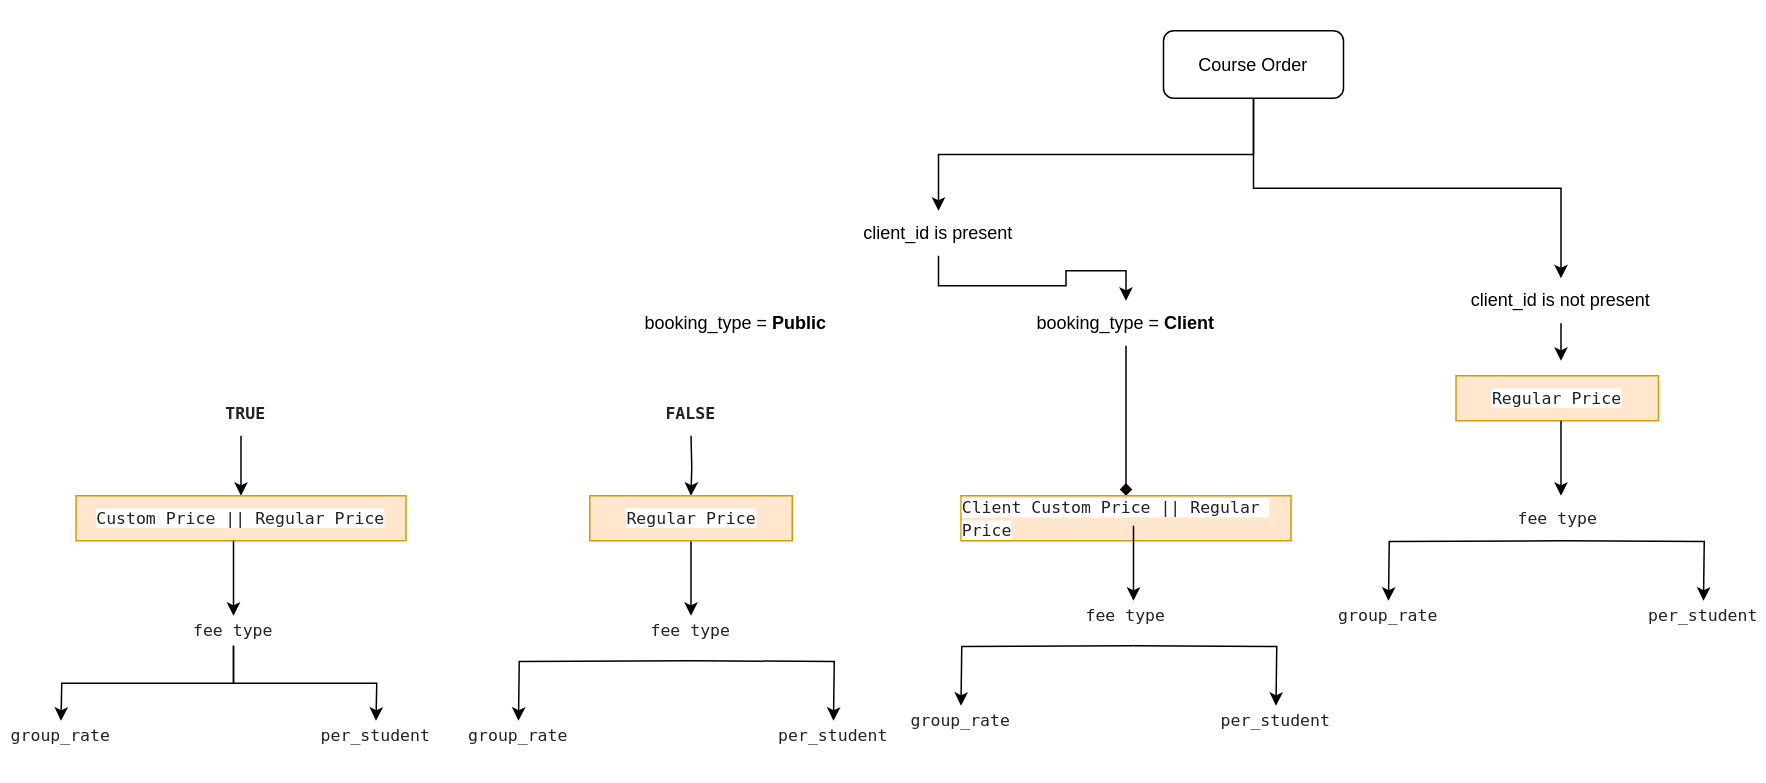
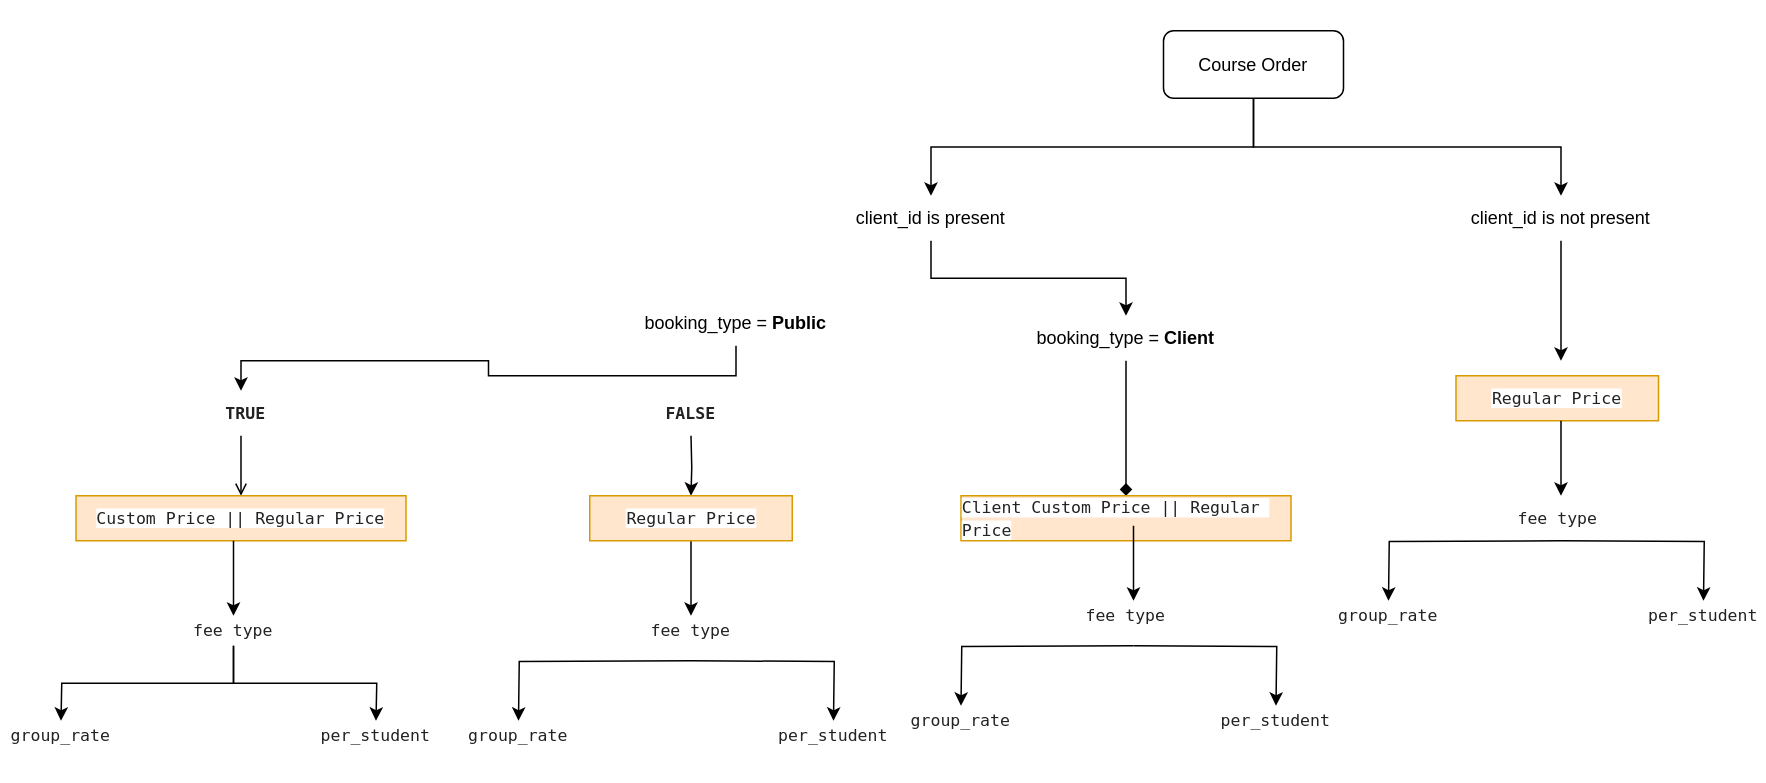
  <mxCell id="0" />
  <mxCell id="1" parent="0" />
  <mxCell id="2" style="edgeStyle=orthogonalEdgeStyle;rounded=0;orthogonalLoop=1;jettySize=auto;html=1;exitX=0.5;exitY=1;exitDx=0;exitDy=0;" edge="1" parent="1" source="3" target="7"><mxGeometry relative="1" as="geometry" /></mxCell>
- <mxCell id="3" value="client_id is present" style="text;html=1;strokeColor=none;fillColor=none;align=center;verticalAlign=middle;whiteSpace=wrap;rounded=0;" vertex="1" parent="1"><mxGeometry x="560" y="140" width="130" height="30" as="geometry" /></mxCell>
+ <mxCell id="3" value="client_id is present" style="text;html=1;strokeColor=none;fillColor=none;align=center;verticalAlign=middle;whiteSpace=wrap;rounded=0;" vertex="1" parent="1"><mxGeometry x="555" y="130" width="130" height="30" as="geometry" /></mxCell>
+ <mxCell id="4" style="edgeStyle=orthogonalEdgeStyle;rounded=0;orthogonalLoop=1;jettySize=auto;html=1;exitX=0.5;exitY=1;exitDx=0;exitDy=0;entryX=0.5;entryY=0;entryDx=0;entryDy=0;" edge="1" parent="1" source="5" target="9"><mxGeometry relative="1" as="geometry" /></mxCell>
  <mxCell id="5" value="booking_type = &lt;b&gt;Public&lt;br&gt;&lt;/b&gt;" style="text;html=1;strokeColor=none;fillColor=none;align=center;verticalAlign=middle;whiteSpace=wrap;rounded=0;" vertex="1" parent="1"><mxGeometry x="425" y="200" width="130" height="30" as="geometry" /></mxCell>
  <mxCell id="6" style="edgeStyle=orthogonalEdgeStyle;rounded=0;orthogonalLoop=1;jettySize=auto;html=1;exitX=0.5;exitY=1;exitDx=0;exitDy=0;entryX=0.5;entryY=0;entryDx=0;entryDy=0;endArrow=diamond;" edge="1" parent="1" source="7" target="15"><mxGeometry relative="1" as="geometry" /></mxCell>
- <mxCell id="7" value="booking_type = &lt;b&gt;Client&lt;br&gt;&lt;/b&gt;" style="text;html=1;strokeColor=none;fillColor=none;align=center;verticalAlign=middle;whiteSpace=wrap;rounded=0;" vertex="1" parent="1"><mxGeometry x="685" y="200" width="130" height="30" as="geometry" /></mxCell>
- <mxCell id="8" style="edgeStyle=orthogonalEdgeStyle;rounded=0;orthogonalLoop=1;jettySize=auto;html=1;exitX=0.5;exitY=1;exitDx=0;exitDy=0;entryX=0.5;entryY=0;entryDx=0;entryDy=0;" edge="1" parent="1" source="9" target="10"><mxGeometry relative="1" as="geometry" /></mxCell>
+ <mxCell id="7" value="booking_type = &lt;b&gt;Client&lt;br&gt;&lt;/b&gt;" style="text;html=1;strokeColor=none;fillColor=none;align=center;verticalAlign=middle;whiteSpace=wrap;rounded=0;" vertex="1" parent="1"><mxGeometry x="685" y="210" width="130" height="30" as="geometry" /></mxCell>
+ <mxCell id="8" style="edgeStyle=orthogonalEdgeStyle;rounded=0;orthogonalLoop=1;jettySize=auto;html=1;exitX=0.5;exitY=1;exitDx=0;exitDy=0;entryX=0.5;entryY=0;entryDx=0;entryDy=0;endArrow=open;" edge="1" parent="1" source="9" target="10"><mxGeometry relative="1" as="geometry" /></mxCell>
  <mxCell id="9" value="&lt;span style=&quot;color: rgb(34 , 34 , 34) ; font-family: &amp;#34;dejavu sans mono&amp;#34; , monospace ; font-size: 11px ; text-align: left ; white-space: pre-wrap ; background-color: rgb(255 , 255 , 255)&quot;&gt; &lt;b&gt;TRUE&lt;/b&gt;&lt;/span&gt;" style="text;html=1;strokeColor=none;fillColor=none;align=center;verticalAlign=middle;whiteSpace=wrap;rounded=0;" vertex="1" parent="1"><mxGeometry x="95" y="260" width="130" height="30" as="geometry" /></mxCell>
  <mxCell id="10" value="&lt;div style=&quot;text-align: left&quot;&gt;&lt;font color=&quot;#222222&quot; face=&quot;dejavu sans mono, monospace&quot;&gt;&lt;span style=&quot;font-size: 11px ; white-space: pre-wrap ; background-color: rgb(255 , 255 , 255)&quot;&gt;Custom Price || Regular Price&lt;/span&gt;&lt;/font&gt;&lt;/div&gt;" style="text;html=1;strokeColor=#d79b00;fillColor=#ffe6cc;align=center;verticalAlign=middle;whiteSpace=wrap;rounded=0;" vertex="1" parent="1"><mxGeometry x="50" y="330" width="220" height="30" as="geometry" /></mxCell>
  <mxCell id="11" value="&lt;div style=&quot;text-align: left&quot;&gt;&lt;font color=&quot;#222222&quot; face=&quot;dejavu sans mono, monospace&quot;&gt;&lt;span style=&quot;font-size: 11px ; white-space: pre-wrap ; background-color: rgb(255 , 255 , 255)&quot;&gt;&lt;b&gt;FALSE&lt;/b&gt;&lt;/span&gt;&lt;/font&gt;&lt;/div&gt;" style="text;html=1;strokeColor=none;fillColor=none;align=center;verticalAlign=middle;whiteSpace=wrap;rounded=0;" vertex="1" parent="1"><mxGeometry x="395" y="260" width="130" height="30" as="geometry" /></mxCell>
  <mxCell id="12" style="edgeStyle=orthogonalEdgeStyle;rounded=0;orthogonalLoop=1;jettySize=auto;html=1;exitX=0.5;exitY=1;exitDx=0;exitDy=0;entryX=0.5;entryY=0;entryDx=0;entryDy=0;" edge="1" parent="1" target="14"><mxGeometry relative="1" as="geometry"><mxPoint x="460" y="290" as="sourcePoint" /></mxGeometry></mxCell>
  <mxCell id="13" style="edgeStyle=orthogonalEdgeStyle;rounded=0;orthogonalLoop=1;jettySize=auto;html=1;exitX=0.5;exitY=1;exitDx=0;exitDy=0;" edge="1" parent="1" source="14"><mxGeometry relative="1" as="geometry"><mxPoint x="460" y="410" as="targetPoint" /></mxGeometry></mxCell>
  <mxCell id="14" value="&lt;div style=&quot;text-align: left&quot;&gt;&lt;font color=&quot;#222222&quot; face=&quot;dejavu sans mono, monospace&quot;&gt;&lt;span style=&quot;font-size: 11px ; white-space: pre-wrap ; background-color: rgb(255 , 255 , 255)&quot;&gt;Regular Price&lt;/span&gt;&lt;/font&gt;&lt;/div&gt;" style="text;html=1;strokeColor=#d79b00;fillColor=#ffe6cc;align=center;verticalAlign=middle;whiteSpace=wrap;rounded=0;" vertex="1" parent="1"><mxGeometry x="392.5" y="330" width="135" height="30" as="geometry" /></mxCell>
  <mxCell id="15" value="&lt;div style=&quot;text-align: left&quot;&gt;&lt;font color=&quot;#222222&quot; face=&quot;dejavu sans mono, monospace&quot;&gt;&lt;span style=&quot;font-size: 11px ; white-space: pre-wrap ; background-color: rgb(255 , 255 , 255)&quot;&gt;Client Custom Price || Regular Price&lt;/span&gt;&lt;/font&gt;&lt;/div&gt;" style="text;html=1;strokeColor=#d79b00;fillColor=#ffe6cc;align=center;verticalAlign=middle;whiteSpace=wrap;rounded=0;" vertex="1" parent="1"><mxGeometry x="640" y="330" width="220" height="30" as="geometry" /></mxCell>
  <mxCell id="16" style="edgeStyle=orthogonalEdgeStyle;rounded=0;orthogonalLoop=1;jettySize=auto;html=1;exitX=0.5;exitY=1;exitDx=0;exitDy=0;" edge="1" parent="1" source="17"><mxGeometry relative="1" as="geometry"><mxPoint x="1040" y="240" as="targetPoint" /></mxGeometry></mxCell>
- <mxCell id="17" value="client_id is not present" style="text;html=1;strokeColor=none;fillColor=none;align=center;verticalAlign=middle;whiteSpace=wrap;rounded=0;" vertex="1" parent="1"><mxGeometry x="975" y="185" width="130" height="30" as="geometry" /></mxCell>
+ <mxCell id="17" value="client_id is not present" style="text;html=1;strokeColor=none;fillColor=none;align=center;verticalAlign=middle;whiteSpace=wrap;rounded=0;" vertex="1" parent="1"><mxGeometry x="975" y="130" width="130" height="30" as="geometry" /></mxCell>
  <mxCell id="18" value="&lt;div style=&quot;text-align: left&quot;&gt;&lt;font color=&quot;#222222&quot; face=&quot;dejavu sans mono, monospace&quot;&gt;&lt;span style=&quot;font-size: 11px ; white-space: pre-wrap ; background-color: rgb(255 , 255 , 255)&quot;&gt;Regular Price&lt;/span&gt;&lt;/font&gt;&lt;/div&gt;" style="text;html=1;strokeColor=#d79b00;fillColor=#ffe6cc;align=center;verticalAlign=middle;whiteSpace=wrap;rounded=0;" vertex="1" parent="1"><mxGeometry x="970" y="250" width="135" height="30" as="geometry" /></mxCell>
  <mxCell id="19" style="edgeStyle=orthogonalEdgeStyle;rounded=0;orthogonalLoop=1;jettySize=auto;html=1;exitX=0.5;exitY=1;exitDx=0;exitDy=0;" edge="1" parent="1"><mxGeometry relative="1" as="geometry"><mxPoint x="345" y="480" as="targetPoint" /><mxPoint x="460" y="440" as="sourcePoint" /></mxGeometry></mxCell>
  <mxCell id="20" style="edgeStyle=orthogonalEdgeStyle;rounded=0;orthogonalLoop=1;jettySize=auto;html=1;exitX=0.5;exitY=1;exitDx=0;exitDy=0;" edge="1" parent="1"><mxGeometry relative="1" as="geometry"><mxPoint x="555" y="480" as="targetPoint" /><mxPoint x="460" y="440" as="sourcePoint" /></mxGeometry></mxCell>
  <mxCell id="21" value="&lt;span style=&quot;color: rgb(34 , 34 , 34) ; font-family: &amp;#34;dejavu sans mono&amp;#34; , monospace ; font-size: 11px ; text-align: left ; white-space: pre-wrap ; background-color: rgb(255 , 255 , 255)&quot;&gt;group_rate&lt;br&gt;&lt;/span&gt;" style="text;html=1;strokeColor=none;fillColor=none;align=center;verticalAlign=middle;whiteSpace=wrap;rounded=0;" vertex="1" parent="1"><mxGeometry x="325" y="480" width="40" height="20" as="geometry" /></mxCell>
  <mxCell id="22" value="&lt;span style=&quot;color: rgb(34 , 34 , 34) ; font-family: &amp;#34;dejavu sans mono&amp;#34; , monospace ; font-size: 11px ; text-align: left ; white-space: pre-wrap ; background-color: rgb(255 , 255 , 255)&quot;&gt;per_student&lt;br&gt;&lt;/span&gt;" style="text;html=1;strokeColor=none;fillColor=none;align=center;verticalAlign=middle;whiteSpace=wrap;rounded=0;" vertex="1" parent="1"><mxGeometry x="535" y="480" width="40" height="20" as="geometry" /></mxCell>
  <mxCell id="23" style="edgeStyle=orthogonalEdgeStyle;rounded=0;orthogonalLoop=1;jettySize=auto;html=1;exitX=0.5;exitY=1;exitDx=0;exitDy=0;" edge="1" parent="1" source="25" target="17"><mxGeometry relative="1" as="geometry" /></mxCell>
  <mxCell id="24" style="edgeStyle=orthogonalEdgeStyle;rounded=0;orthogonalLoop=1;jettySize=auto;html=1;exitX=0.5;exitY=1;exitDx=0;exitDy=0;entryX=0.5;entryY=0;entryDx=0;entryDy=0;" edge="1" parent="1" source="25" target="3"><mxGeometry relative="1" as="geometry" /></mxCell>
  <mxCell id="25" value="Course Order" style="rounded=1;whiteSpace=wrap;html=1;" vertex="1" parent="1"><mxGeometry x="775" y="20" width="120" height="45" as="geometry" /></mxCell>
  <mxCell id="26" style="edgeStyle=orthogonalEdgeStyle;rounded=0;orthogonalLoop=1;jettySize=auto;html=1;exitX=0.5;exitY=1;exitDx=0;exitDy=0;" edge="1" parent="1"><mxGeometry relative="1" as="geometry"><mxPoint x="155" y="410" as="targetPoint" /><mxPoint x="155" y="360" as="sourcePoint" /></mxGeometry></mxCell>
  <mxCell id="27" style="edgeStyle=orthogonalEdgeStyle;rounded=0;orthogonalLoop=1;jettySize=auto;html=1;exitX=0.5;exitY=1;exitDx=0;exitDy=0;" edge="1" parent="1" source="29"><mxGeometry relative="1" as="geometry"><mxPoint x="40" y="480" as="targetPoint" /></mxGeometry></mxCell>
  <mxCell id="28" style="edgeStyle=orthogonalEdgeStyle;rounded=0;orthogonalLoop=1;jettySize=auto;html=1;exitX=0.5;exitY=1;exitDx=0;exitDy=0;" edge="1" parent="1" source="29"><mxGeometry relative="1" as="geometry"><mxPoint x="250" y="480" as="targetPoint" /></mxGeometry></mxCell>
  <mxCell id="29" value="&lt;span style=&quot;color: rgb(34 , 34 , 34) ; font-family: &amp;#34;dejavu sans mono&amp;#34; , monospace ; font-size: 11px ; text-align: left ; white-space: pre-wrap ; background-color: rgb(255 , 255 , 255)&quot;&gt;fee type&lt;br&gt;&lt;/span&gt;" style="text;html=1;strokeColor=none;fillColor=none;align=center;verticalAlign=middle;whiteSpace=wrap;rounded=0;" vertex="1" parent="1"><mxGeometry x="115" y="410" width="80" height="20" as="geometry" /></mxCell>
  <mxCell id="30" value="&lt;span style=&quot;color: rgb(34 , 34 , 34) ; font-family: &amp;#34;dejavu sans mono&amp;#34; , monospace ; font-size: 11px ; text-align: left ; white-space: pre-wrap ; background-color: rgb(255 , 255 , 255)&quot;&gt;group_rate&lt;br&gt;&lt;/span&gt;" style="text;html=1;strokeColor=none;fillColor=none;align=center;verticalAlign=middle;whiteSpace=wrap;rounded=0;" vertex="1" parent="1"><mxGeometry x="20" y="480" width="40" height="20" as="geometry" /></mxCell>
  <mxCell id="31" value="&lt;span style=&quot;color: rgb(34 , 34 , 34) ; font-family: &amp;#34;dejavu sans mono&amp;#34; , monospace ; font-size: 11px ; text-align: left ; white-space: pre-wrap ; background-color: rgb(255 , 255 , 255)&quot;&gt;per_student&lt;br&gt;&lt;/span&gt;" style="text;html=1;strokeColor=none;fillColor=none;align=center;verticalAlign=middle;whiteSpace=wrap;rounded=0;" vertex="1" parent="1"><mxGeometry x="230" y="480" width="40" height="20" as="geometry" /></mxCell>
  <mxCell id="32" style="edgeStyle=orthogonalEdgeStyle;rounded=0;orthogonalLoop=1;jettySize=auto;html=1;exitX=0.5;exitY=1;exitDx=0;exitDy=0;" edge="1" parent="1"><mxGeometry relative="1" as="geometry"><mxPoint x="755" y="400" as="targetPoint" /><mxPoint x="755" y="350" as="sourcePoint" /></mxGeometry></mxCell>
  <mxCell id="33" style="edgeStyle=orthogonalEdgeStyle;rounded=0;orthogonalLoop=1;jettySize=auto;html=1;exitX=0.5;exitY=1;exitDx=0;exitDy=0;" edge="1" parent="1"><mxGeometry relative="1" as="geometry"><mxPoint x="640" y="470" as="targetPoint" /><mxPoint x="755" y="430" as="sourcePoint" /></mxGeometry></mxCell>
  <mxCell id="34" style="edgeStyle=orthogonalEdgeStyle;rounded=0;orthogonalLoop=1;jettySize=auto;html=1;exitX=0.5;exitY=1;exitDx=0;exitDy=0;" edge="1" parent="1"><mxGeometry relative="1" as="geometry"><mxPoint x="850" y="470" as="targetPoint" /><mxPoint x="755" y="430" as="sourcePoint" /></mxGeometry></mxCell>
  <mxCell id="35" value="&lt;span style=&quot;color: rgb(34 , 34 , 34) ; font-family: &amp;#34;dejavu sans mono&amp;#34; , monospace ; font-size: 11px ; text-align: left ; white-space: pre-wrap ; background-color: rgb(255 , 255 , 255)&quot;&gt;group_rate&lt;br&gt;&lt;/span&gt;" style="text;html=1;strokeColor=none;fillColor=none;align=center;verticalAlign=middle;whiteSpace=wrap;rounded=0;" vertex="1" parent="1"><mxGeometry x="620" y="470" width="40" height="20" as="geometry" /></mxCell>
  <mxCell id="36" value="&lt;span style=&quot;color: rgb(34 , 34 , 34) ; font-family: &amp;#34;dejavu sans mono&amp;#34; , monospace ; font-size: 11px ; text-align: left ; white-space: pre-wrap ; background-color: rgb(255 , 255 , 255)&quot;&gt;per_student&lt;br&gt;&lt;/span&gt;" style="text;html=1;strokeColor=none;fillColor=none;align=center;verticalAlign=middle;whiteSpace=wrap;rounded=0;" vertex="1" parent="1"><mxGeometry x="830" y="470" width="40" height="20" as="geometry" /></mxCell>
  <mxCell id="37" style="edgeStyle=orthogonalEdgeStyle;rounded=0;orthogonalLoop=1;jettySize=auto;html=1;exitX=0.5;exitY=1;exitDx=0;exitDy=0;" edge="1" parent="1"><mxGeometry relative="1" as="geometry"><mxPoint x="1040" y="330" as="targetPoint" /><mxPoint x="1040" y="280" as="sourcePoint" /></mxGeometry></mxCell>
  <mxCell id="38" style="edgeStyle=orthogonalEdgeStyle;rounded=0;orthogonalLoop=1;jettySize=auto;html=1;exitX=0.5;exitY=1;exitDx=0;exitDy=0;" edge="1" parent="1"><mxGeometry relative="1" as="geometry"><mxPoint x="925" y="400" as="targetPoint" /><mxPoint x="1040" y="360" as="sourcePoint" /></mxGeometry></mxCell>
  <mxCell id="39" style="edgeStyle=orthogonalEdgeStyle;rounded=0;orthogonalLoop=1;jettySize=auto;html=1;exitX=0.5;exitY=1;exitDx=0;exitDy=0;" edge="1" parent="1"><mxGeometry relative="1" as="geometry"><mxPoint x="1135" y="400" as="targetPoint" /><mxPoint x="1040" y="360" as="sourcePoint" /></mxGeometry></mxCell>
  <mxCell id="40" value="&lt;span style=&quot;color: rgb(34 , 34 , 34) ; font-family: &amp;#34;dejavu sans mono&amp;#34; , monospace ; font-size: 11px ; text-align: left ; white-space: pre-wrap ; background-color: rgb(255 , 255 , 255)&quot;&gt;group_rate&lt;br&gt;&lt;/span&gt;" style="text;html=1;strokeColor=none;fillColor=none;align=center;verticalAlign=middle;whiteSpace=wrap;rounded=0;" vertex="1" parent="1"><mxGeometry x="905" y="400" width="40" height="20" as="geometry" /></mxCell>
  <mxCell id="41" value="&lt;span style=&quot;color: rgb(34 , 34 , 34) ; font-family: &amp;#34;dejavu sans mono&amp;#34; , monospace ; font-size: 11px ; text-align: left ; white-space: pre-wrap ; background-color: rgb(255 , 255 , 255)&quot;&gt;per_student&lt;br&gt;&lt;/span&gt;" style="text;html=1;strokeColor=none;fillColor=none;align=center;verticalAlign=middle;whiteSpace=wrap;rounded=0;" vertex="1" parent="1"><mxGeometry x="1115" y="400" width="40" height="20" as="geometry" /></mxCell>
  <mxCell id="42" value="&lt;span style=&quot;color: rgb(34 , 34 , 34) ; font-family: &amp;#34;dejavu sans mono&amp;#34; , monospace ; font-size: 11px ; text-align: left ; white-space: pre-wrap ; background-color: rgb(255 , 255 , 255)&quot;&gt;fee type&lt;br&gt;&lt;/span&gt;" style="text;html=1;strokeColor=none;fillColor=none;align=center;verticalAlign=middle;whiteSpace=wrap;rounded=0;" vertex="1" parent="1"><mxGeometry x="420" y="410" width="80" height="20" as="geometry" /></mxCell>
  <mxCell id="43" value="&lt;span style=&quot;color: rgb(34 , 34 , 34) ; font-family: &amp;#34;dejavu sans mono&amp;#34; , monospace ; font-size: 11px ; text-align: left ; white-space: pre-wrap ; background-color: rgb(255 , 255 , 255)&quot;&gt;fee type&lt;br&gt;&lt;/span&gt;" style="text;html=1;strokeColor=none;fillColor=none;align=center;verticalAlign=middle;whiteSpace=wrap;rounded=0;" vertex="1" parent="1"><mxGeometry x="710" y="400" width="80" height="20" as="geometry" /></mxCell>
  <mxCell id="44" value="&lt;span style=&quot;color: rgb(34 , 34 , 34) ; font-family: &amp;#34;dejavu sans mono&amp;#34; , monospace ; font-size: 11px ; text-align: left ; white-space: pre-wrap ; background-color: rgb(255 , 255 , 255)&quot;&gt;fee type&lt;br&gt;&lt;/span&gt;" style="text;html=1;strokeColor=none;fillColor=none;align=center;verticalAlign=middle;whiteSpace=wrap;rounded=0;" vertex="1" parent="1"><mxGeometry x="997.5" y="335" width="80" height="20" as="geometry" /></mxCell>
